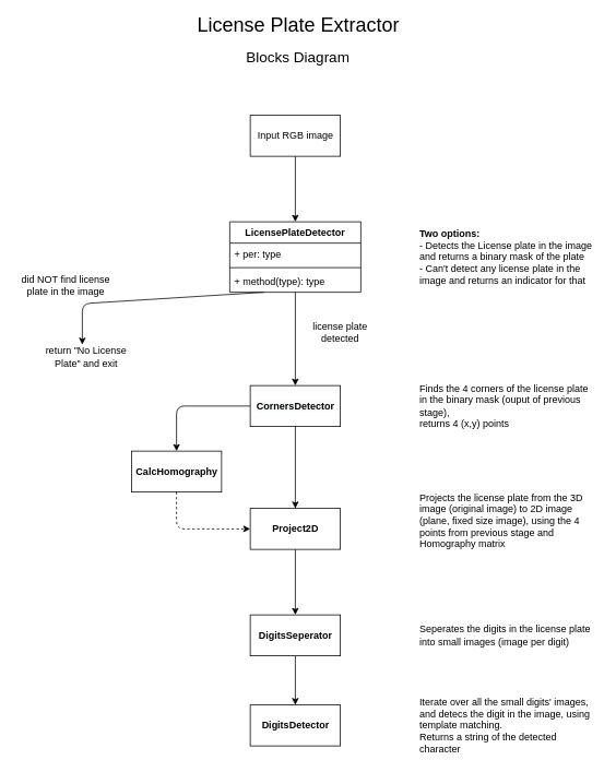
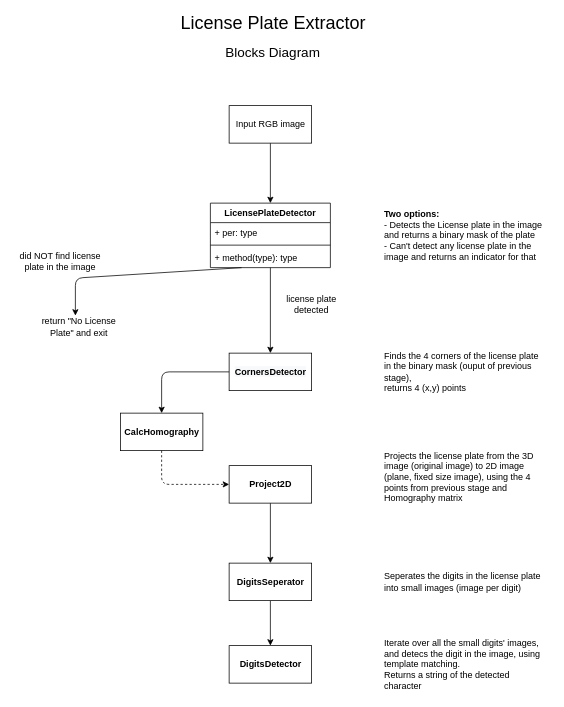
  <mxCell id="0" />
  <mxCell id="1" parent="0" />
  <mxCell id="2" value="&lt;font style=&quot;font-size: 24px&quot;&gt;License Plate Extractor&lt;/font&gt;" style="text;html=1;strokeColor=none;fillColor=none;align=center;verticalAlign=middle;whiteSpace=wrap;rounded=0;" vertex="1" parent="1"><mxGeometry x="209" y="20" width="310" height="20" as="geometry" /></mxCell>
  <mxCell id="3" value="&lt;font style=&quot;font-size: 18px&quot;&gt;Blocks Diagram&lt;/font&gt;" style="text;html=1;strokeColor=none;fillColor=none;align=center;verticalAlign=middle;whiteSpace=wrap;rounded=0;" vertex="1" parent="1"><mxGeometry x="298" y="60" width="131" height="20" as="geometry" /></mxCell>
  <mxCell id="4" value="LicensePlateDetector" style="swimlane;fontStyle=1;align=center;verticalAlign=top;childLayout=stackLayout;horizontal=1;startSize=26;horizontalStack=0;resizeParent=1;resizeParentMax=0;resizeLast=0;collapsible=1;marginBottom=0;" vertex="1" parent="1"><mxGeometry x="280" y="270" width="160" height="86" as="geometry"><mxRectangle x="330" y="300" width="150" height="26" as="alternateBounds" /></mxGeometry></mxCell>
  <mxCell id="5" value="+ per: type" style="text;strokeColor=none;fillColor=none;align=left;verticalAlign=top;spacingLeft=4;spacingRight=4;overflow=hidden;rotatable=0;points=[[0,0.5],[1,0.5]];portConstraint=eastwest;" vertex="1" parent="4"><mxGeometry y="26" width="160" height="26" as="geometry" /></mxCell>
  <mxCell id="6" value="" style="line;strokeWidth=1;fillColor=none;align=left;verticalAlign=middle;spacingTop=-1;spacingLeft=3;spacingRight=3;rotatable=0;labelPosition=right;points=[];portConstraint=eastwest;" vertex="1" parent="4"><mxGeometry y="52" width="160" height="8" as="geometry" /></mxCell>
  <mxCell id="7" value="+ method(type): type" style="text;strokeColor=none;fillColor=none;align=left;verticalAlign=top;spacingLeft=4;spacingRight=4;overflow=hidden;rotatable=0;points=[[0,0.5],[1,0.5]];portConstraint=eastwest;" vertex="1" parent="4"><mxGeometry y="60" width="160" height="26" as="geometry" /></mxCell>
  <mxCell id="8" value="" style="endArrow=classic;html=1;entryX=0.5;entryY=0;entryDx=0;entryDy=0;exitX=0.5;exitY=1;exitDx=0;exitDy=0;" edge="1" parent="1" source="9" target="4"><mxGeometry width="50" height="50" relative="1" as="geometry"><mxPoint x="359.5" y="180" as="sourcePoint" /><mxPoint x="360" y="260" as="targetPoint" /></mxGeometry></mxCell>
  <mxCell id="9" value="Input RGB image" style="html=1;" vertex="1" parent="1"><mxGeometry x="305" y="140" width="110" height="50" as="geometry" /></mxCell>
  <mxCell id="10" value="&lt;b&gt;Two options:&lt;br&gt;&lt;/b&gt;- Detects the License plate in the image and returns a binary mask of the plate&lt;br&gt;- Can't detect any license plate in the image and returns an indicator for that" style="text;html=1;strokeColor=none;fillColor=none;align=left;verticalAlign=middle;whiteSpace=wrap;rounded=0;" vertex="1" parent="1"><mxGeometry x="510" y="278" width="220" height="70" as="geometry" /></mxCell>
  <mxCell id="11" value="" style="endArrow=classic;html=1;exitX=0.26;exitY=1.002;exitDx=0;exitDy=0;exitPerimeter=0;" edge="1" parent="1" source="7"><mxGeometry width="50" height="50" relative="1" as="geometry"><mxPoint x="400" y="440" as="sourcePoint" /><mxPoint x="100" y="420" as="targetPoint" /><Array as="points"><mxPoint x="100" y="370" /></Array></mxGeometry></mxCell>
  <mxCell id="12" value="did NOT find license plate in the image" style="text;html=1;strokeColor=none;fillColor=none;align=center;verticalAlign=middle;whiteSpace=wrap;rounded=0;" vertex="1" parent="1"><mxGeometry x="20" y="330" width="120" height="36" as="geometry" /></mxCell>
  <mxCell id="13" value="" style="endArrow=classic;html=1;entryX=0.5;entryY=0;entryDx=0;entryDy=0;exitX=0.5;exitY=1;exitDx=0;exitDy=0;" edge="1" parent="1" source="4" target="18"><mxGeometry width="50" height="50" relative="1" as="geometry"><mxPoint x="378" y="370" as="sourcePoint" /><mxPoint x="360" y="460" as="targetPoint" /></mxGeometry></mxCell>
  <mxCell id="14" value="license plate detected" style="text;html=1;strokeColor=none;fillColor=none;align=center;verticalAlign=middle;whiteSpace=wrap;rounded=0;" vertex="1" parent="1"><mxGeometry x="380" y="380" width="70" height="50" as="geometry" /></mxCell>
  <mxCell id="15" value="&lt;span&gt;return &quot;No License Plate&quot; and exit&lt;/span&gt;" style="text;html=1;strokeColor=none;fillColor=none;align=center;verticalAlign=middle;whiteSpace=wrap;rounded=0;" vertex="1" parent="1"><mxGeometry x="50" y="430" width="110" height="10" as="geometry" /></mxCell>
  <mxCell id="16" value="Finds the 4 corners of the license plate in the binary mask (ouput of previous stage),&lt;br&gt;returns 4 (x,y) points" style="text;html=1;strokeColor=none;fillColor=none;align=left;verticalAlign=middle;whiteSpace=wrap;rounded=0;" vertex="1" parent="1"><mxGeometry x="510" y="460" width="220" height="70" as="geometry" /></mxCell>
- <mxCell id="17" value="" style="edgeStyle=orthogonalEdgeStyle;rounded=0;orthogonalLoop=1;jettySize=auto;html=1;" edge="1" parent="1" source="18" target="20"><mxGeometry relative="1" as="geometry" /></mxCell>
  <mxCell id="18" value="&#10;&#10;&lt;span style=&quot;color: rgb(0, 0, 0); font-family: helvetica; font-size: 12px; font-style: normal; font-weight: 700; letter-spacing: normal; text-align: center; text-indent: 0px; text-transform: none; word-spacing: 0px; background-color: rgb(248, 249, 250); display: inline; float: none;&quot;&gt;CornersDetector&lt;/span&gt;&#10;&#10;" style="html=1;" vertex="1" parent="1"><mxGeometry x="305" y="470" width="110" height="50" as="geometry" /></mxCell>
  <mxCell id="19" value="" style="edgeStyle=orthogonalEdgeStyle;rounded=0;orthogonalLoop=1;jettySize=auto;html=1;" edge="1" parent="1" source="20" target="26"><mxGeometry relative="1" as="geometry" /></mxCell>
  <mxCell id="20" value="&lt;font face=&quot;helvetica&quot;&gt;&lt;b&gt;Project2D&lt;/b&gt;&lt;/font&gt;" style="html=1;" vertex="1" parent="1"><mxGeometry x="305" y="620" width="110" height="50" as="geometry" /></mxCell>
  <mxCell id="21" value="Projects the license plate from the 3D image (original image) to 2D image (plane, fixed size image), using the 4 points from previous stage and Homography matrix" style="text;html=1;strokeColor=none;fillColor=none;align=left;verticalAlign=middle;whiteSpace=wrap;rounded=0;" vertex="1" parent="1"><mxGeometry x="510" y="600" width="220" height="70" as="geometry" /></mxCell>
  <mxCell id="22" value="&lt;b&gt;CalcHomography&lt;/b&gt;" style="html=1;" vertex="1" parent="1"><mxGeometry x="160" y="550" width="110" height="50" as="geometry" /></mxCell>
  <mxCell id="23" value="" style="endArrow=classic;html=1;exitX=0;exitY=0.5;exitDx=0;exitDy=0;entryX=0.5;entryY=0;entryDx=0;entryDy=0;" edge="1" parent="1" source="18" target="22"><mxGeometry width="50" height="50" relative="1" as="geometry"><mxPoint x="310" y="560" as="sourcePoint" /><mxPoint x="360" y="510" as="targetPoint" /><Array as="points"><mxPoint x="215" y="495" /></Array></mxGeometry></mxCell>
  <mxCell id="24" value="" style="endArrow=classic;html=1;exitX=0.5;exitY=1;exitDx=0;exitDy=0;entryX=0;entryY=0.5;entryDx=0;entryDy=0;dashed=1;" edge="1" parent="1" source="22" target="20"><mxGeometry width="50" height="50" relative="1" as="geometry"><mxPoint x="310" y="560" as="sourcePoint" /><mxPoint x="360" y="510" as="targetPoint" /><Array as="points"><mxPoint x="215" y="645" /></Array></mxGeometry></mxCell>
  <mxCell id="25" value="" style="edgeStyle=orthogonalEdgeStyle;rounded=0;orthogonalLoop=1;jettySize=auto;html=1;" edge="1" parent="1" source="26" target="28"><mxGeometry relative="1" as="geometry" /></mxCell>
  <mxCell id="26" value="&lt;font face=&quot;helvetica&quot;&gt;&lt;b&gt;DigitsSeperator&lt;/b&gt;&lt;/font&gt;" style="html=1;" vertex="1" parent="1"><mxGeometry x="305" y="750" width="110" height="50" as="geometry" /></mxCell>
  <mxCell id="27" value="Seperates the digits in the license plate into small images (image per digit)" style="text;html=1;strokeColor=none;fillColor=none;align=left;verticalAlign=middle;whiteSpace=wrap;rounded=0;" vertex="1" parent="1"><mxGeometry x="510" y="740" width="220" height="70" as="geometry" /></mxCell>
  <mxCell id="28" value="&lt;font face=&quot;helvetica&quot;&gt;&lt;b&gt;DigitsDetector&lt;/b&gt;&lt;/font&gt;" style="html=1;" vertex="1" parent="1"><mxGeometry x="305" y="860" width="110" height="50" as="geometry" /></mxCell>
  <mxCell id="29" value="Iterate over all the small digits' images, and detecs the digit in the image, using template matching.&lt;br&gt;Returns a string of the detected character" style="text;html=1;strokeColor=none;fillColor=none;align=left;verticalAlign=middle;whiteSpace=wrap;rounded=0;" vertex="1" parent="1"><mxGeometry x="510" y="850" width="220" height="70" as="geometry" /></mxCell>
